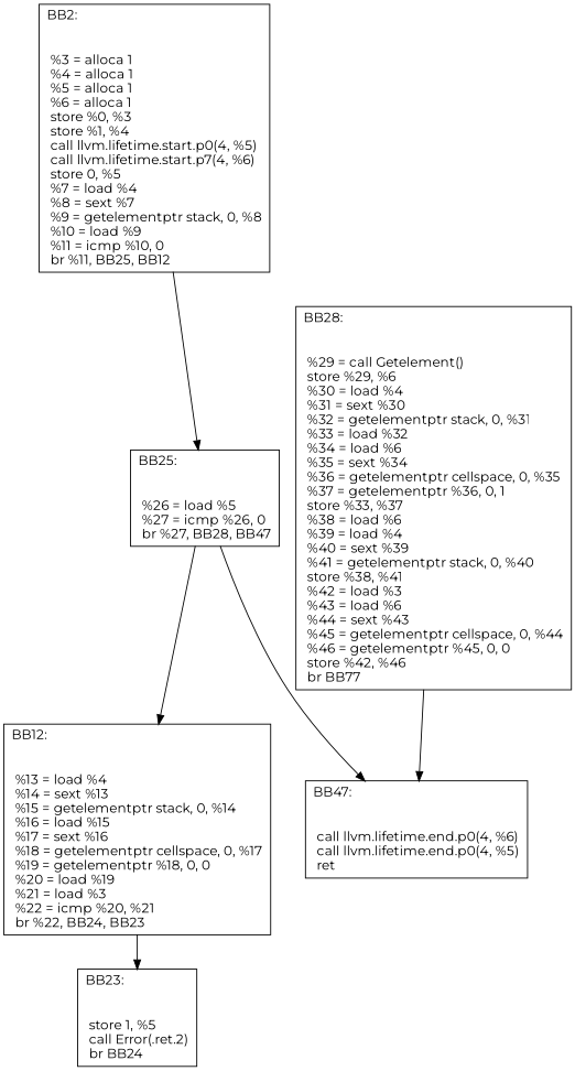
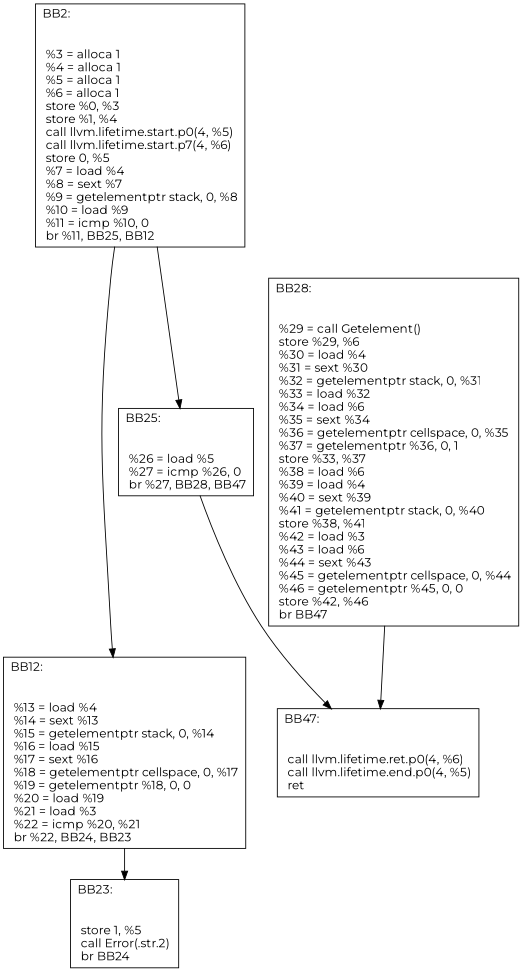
  digraph {
    fontname=Montserrat
    node [fontname=Montserrat shape=record]
    edge [fontname=Montserrat]
    n1 [label="{BB2:\l\l\n	 %3 = alloca  1\l	 %4 = alloca  1\l	 %5 = alloca  1\l	 %6 = alloca  1\l	 store  %0,  %3\l	 store  %1,  %4\l	 call llvm.lifetime.start.p0(4, %5)\l	 call llvm.lifetime.start.p7(4, %6)\l	 store  0,  %5\l	 %7 = load  %4\l	 %8 = sext  %7\l	 %9 = getelementptr  stack,  0,  %8\l	 %10 = load  %9\l	 %11 = icmp  %10,  0\l	 br %11, BB25, BB12\l	}"]
    n2 [label="{BB12:\l\l\n	 %13 = load  %4\l	 %14 = sext  %13\l	 %15 = getelementptr  stack,  0,  %14\l	 %16 = load  %15\l	 %17 = sext  %16\l	 %18 = getelementptr  cellspace,  0,  %17\l	 %19 = getelementptr  %18,  0,  0\l	 %20 = load  %19\l	 %21 = load  %3\l	 %22 = icmp  %20,  %21\l	 br %22, BB24, BB23\l	}"]
    n3 [label="{BB25:\l\l\n	 %26 = load  %5\l	 %27 = icmp  %26,  0\l	 br %27, BB28, BB47\l	}"]
-   n4 [label="{BB23:\l\l\n	 store  1,  %5\l	 call Error(.ret.2)\l	 br BB24\l	}"]
-   n5 [label="{BB47:\l\l\n	 call llvm.lifetime.end.p0(4, %6)\l	 call llvm.lifetime.end.p0(4, %5)\l	 ret \l	}"]
-   n6 [label="{BB28:\l\l\n	 %29 = call Getelement()\l	 store  %29,  %6\l	 %30 = load  %4\l	 %31 = sext  %30\l	 %32 = getelementptr  stack,  0,  %31\l	 %33 = load  %32\l	 %34 = load  %6\l	 %35 = sext  %34\l	 %36 = getelementptr  cellspace,  0,  %35\l	 %37 = getelementptr  %36,  0,  1\l	 store  %33,  %37\l	 %38 = load  %6\l	 %39 = load  %4\l	 %40 = sext  %39\l	 %41 = getelementptr  stack,  0,  %40\l	 store  %38,  %41\l	 %42 = load  %3\l	 %43 = load  %6\l	 %44 = sext  %43\l	 %45 = getelementptr  cellspace,  0,  %44\l	 %46 = getelementptr  %45,  0,  0\l	 store  %42,  %46\l	 br BB77\l	}"]
-   n3 -> n2
+   n4 [label="{BB23:\l\l\n	 store  1,  %5\l	 call Error(.str.2)\l	 br BB24\l	}"]
+   n5 [label="{BB47:\l\l\n	 call llvm.lifetime.ret.p0(4, %6)\l	 call llvm.lifetime.end.p0(4, %5)\l	 ret \l	}"]
+   n6 [label="{BB28:\l\l\n	 %29 = call Getelement()\l	 store  %29,  %6\l	 %30 = load  %4\l	 %31 = sext  %30\l	 %32 = getelementptr  stack,  0,  %31\l	 %33 = load  %32\l	 %34 = load  %6\l	 %35 = sext  %34\l	 %36 = getelementptr  cellspace,  0,  %35\l	 %37 = getelementptr  %36,  0,  1\l	 store  %33,  %37\l	 %38 = load  %6\l	 %39 = load  %4\l	 %40 = sext  %39\l	 %41 = getelementptr  stack,  0,  %40\l	 store  %38,  %41\l	 %42 = load  %3\l	 %43 = load  %6\l	 %44 = sext  %43\l	 %45 = getelementptr  cellspace,  0,  %44\l	 %46 = getelementptr  %45,  0,  0\l	 store  %42,  %46\l	 br BB47\l	}"]
+   n1 -> n2
    n1 -> n3
    n2 -> n4
    n3 -> n5
    n6 -> n5
  }
